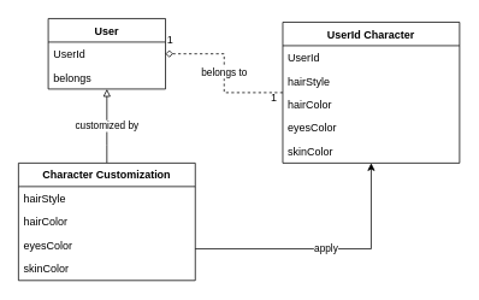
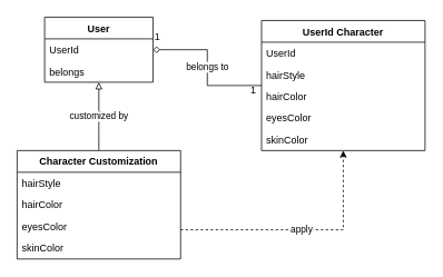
  <mxCell id="0" />
  <mxCell id="1" parent="0" />
  <mxCell id="2" value="User" style="swimlane;fontStyle=1;align=center;verticalAlign=top;childLayout=stackLayout;horizontal=1;startSize=26;horizontalStack=0;resizeParent=1;resizeParentMax=0;resizeLast=0;collapsible=1;marginBottom=0;" parent="1" vertex="1"><mxGeometry x="53" y="20" width="130" height="78" as="geometry" /></mxCell>
  <mxCell id="3" value="UserId" style="text;strokeColor=none;fillColor=none;align=left;verticalAlign=top;spacingLeft=4;spacingRight=4;overflow=hidden;rotatable=0;points=[[0,0.5],[1,0.5]];portConstraint=eastwest;" parent="2" vertex="1"><mxGeometry y="26" width="130" height="26" as="geometry" /></mxCell>
  <mxCell id="4" value="belongs" style="text;strokeColor=none;fillColor=none;align=left;verticalAlign=top;spacingLeft=4;spacingRight=4;overflow=hidden;rotatable=0;points=[[0,0.5],[1,0.5]];portConstraint=eastwest;" parent="2" vertex="1"><mxGeometry y="52" width="130" height="26" as="geometry" /></mxCell>
  <mxCell id="5" value="customized by" style="edgeStyle=orthogonalEdgeStyle;rounded=0;orthogonalLoop=1;jettySize=auto;html=1;endArrow=block;endFill=0;" parent="1" source="7" target="2" edge="1"><mxGeometry relative="1" as="geometry"><Array as="points"><mxPoint x="118" y="160" /><mxPoint x="118" y="160" /></Array></mxGeometry></mxCell>
- <mxCell id="6" value="apply" style="edgeStyle=orthogonalEdgeStyle;rounded=0;orthogonalLoop=1;jettySize=auto;html=1;" parent="1" source="7" target="13" edge="1"><mxGeometry relative="1" as="geometry"><Array as="points"><mxPoint x="411" y="275" /></Array></mxGeometry></mxCell>
+ <mxCell id="6" value="apply" style="edgeStyle=orthogonalEdgeStyle;rounded=0;orthogonalLoop=1;jettySize=auto;html=1;dashed=1;" parent="1" source="7" target="13" edge="1"><mxGeometry relative="1" as="geometry"><Array as="points"><mxPoint x="411" y="275" /></Array></mxGeometry></mxCell>
  <mxCell id="7" value="Character Customization" style="swimlane;fontStyle=1;align=center;verticalAlign=top;childLayout=stackLayout;horizontal=1;startSize=26;horizontalStack=0;resizeParent=1;resizeParentMax=0;resizeLast=0;collapsible=1;marginBottom=0;" parent="1" vertex="1"><mxGeometry x="20" y="180" width="196" height="130" as="geometry" /></mxCell>
  <mxCell id="8" value="hairStyle" style="text;strokeColor=none;fillColor=none;align=left;verticalAlign=top;spacingLeft=4;spacingRight=4;overflow=hidden;rotatable=0;points=[[0,0.5],[1,0.5]];portConstraint=eastwest;" parent="7" vertex="1"><mxGeometry y="26" width="196" height="26" as="geometry" /></mxCell>
  <mxCell id="9" value="hairColor" style="text;strokeColor=none;fillColor=none;align=left;verticalAlign=top;spacingLeft=4;spacingRight=4;overflow=hidden;rotatable=0;points=[[0,0.5],[1,0.5]];portConstraint=eastwest;" parent="7" vertex="1"><mxGeometry y="52" width="196" height="26" as="geometry" /></mxCell>
  <mxCell id="10" value="eyesColor" style="text;strokeColor=none;fillColor=none;align=left;verticalAlign=top;spacingLeft=4;spacingRight=4;overflow=hidden;rotatable=0;points=[[0,0.5],[1,0.5]];portConstraint=eastwest;" parent="7" vertex="1"><mxGeometry y="78" width="196" height="26" as="geometry" /></mxCell>
  <mxCell id="11" value="skinColor" style="text;strokeColor=none;fillColor=none;align=left;verticalAlign=top;spacingLeft=4;spacingRight=4;overflow=hidden;rotatable=0;points=[[0,0.5],[1,0.5]];portConstraint=eastwest;" parent="7" vertex="1"><mxGeometry y="104" width="196" height="26" as="geometry" /></mxCell>
- <mxCell id="12" value="belongs to" style="edgeStyle=orthogonalEdgeStyle;rounded=0;orthogonalLoop=1;jettySize=auto;html=1;endArrow=diamond;endFill=0;dashed=1;" parent="1" source="13" target="2" edge="1"><mxGeometry relative="1" as="geometry" /></mxCell>
+ <mxCell id="12" value="belongs to" style="edgeStyle=orthogonalEdgeStyle;rounded=0;orthogonalLoop=1;jettySize=auto;html=1;endArrow=diamond;endFill=0;" parent="1" source="13" target="2" edge="1"><mxGeometry relative="1" as="geometry" /></mxCell>
  <mxCell id="13" value="UserId Character" style="swimlane;fontStyle=1;align=center;verticalAlign=top;childLayout=stackLayout;horizontal=1;startSize=26;horizontalStack=0;resizeParent=1;resizeParentMax=0;resizeLast=0;collapsible=1;marginBottom=0;" parent="1" vertex="1"><mxGeometry x="313" y="24" width="196" height="156" as="geometry" /></mxCell>
  <mxCell id="14" value="UserId" style="text;strokeColor=none;fillColor=none;align=left;verticalAlign=top;spacingLeft=4;spacingRight=4;overflow=hidden;rotatable=0;points=[[0,0.5],[1,0.5]];portConstraint=eastwest;" parent="13" vertex="1"><mxGeometry y="26" width="196" height="26" as="geometry" /></mxCell>
  <mxCell id="15" value="hairStyle" style="text;strokeColor=none;fillColor=none;align=left;verticalAlign=top;spacingLeft=4;spacingRight=4;overflow=hidden;rotatable=0;points=[[0,0.5],[1,0.5]];portConstraint=eastwest;" parent="13" vertex="1"><mxGeometry y="52" width="196" height="26" as="geometry" /></mxCell>
  <mxCell id="16" value="hairColor" style="text;strokeColor=none;fillColor=none;align=left;verticalAlign=top;spacingLeft=4;spacingRight=4;overflow=hidden;rotatable=0;points=[[0,0.5],[1,0.5]];portConstraint=eastwest;" parent="13" vertex="1"><mxGeometry y="78" width="196" height="26" as="geometry" /></mxCell>
  <mxCell id="17" value="eyesColor" style="text;strokeColor=none;fillColor=none;align=left;verticalAlign=top;spacingLeft=4;spacingRight=4;overflow=hidden;rotatable=0;points=[[0,0.5],[1,0.5]];portConstraint=eastwest;" parent="13" vertex="1"><mxGeometry y="104" width="196" height="26" as="geometry" /></mxCell>
  <mxCell id="18" value="skinColor" style="text;strokeColor=none;fillColor=none;align=left;verticalAlign=top;spacingLeft=4;spacingRight=4;overflow=hidden;rotatable=0;points=[[0,0.5],[1,0.5]];portConstraint=eastwest;" parent="13" vertex="1"><mxGeometry y="130" width="196" height="26" as="geometry" /></mxCell>
  <mxCell id="19" value="1" style="text;html=1;align=center;verticalAlign=middle;resizable=0;points=[];autosize=1;strokeColor=none;" parent="1" vertex="1"><mxGeometry x="178" y="34" width="20" height="20" as="geometry" /></mxCell>
  <mxCell id="20" value="1" style="text;html=1;align=center;verticalAlign=middle;resizable=0;points=[];autosize=1;strokeColor=none;" parent="1" vertex="1"><mxGeometry x="293" y="98" width="20" height="20" as="geometry" /></mxCell>
